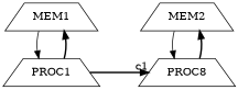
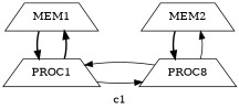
  digraph {
    nodesep=0.7
    node [shape=trapezium]
    edge [style=bold]
    MEM1
    MEM2
    PROC1
    n4 [label=PROC8]
    subgraph sub_1 {
      rank=same
      MEM1
      MEM2
    }
    subgraph sub_2 {
      rank=same
      PROC1
      n4
    }
-   MEM1 -> PROC1 [style=solid]
-   MEM2 -> n4 [style=solid]
+   MEM1 -> PROC1
+   MEM2 -> n4
    PROC1 -> MEM1
-   PROC1 -> n4 [taillabel="\n             c1"]
-   n4 -> MEM2
+   PROC1 -> n4 [style=solid taillabel="\n             c1"]
+   n4 -> MEM2 [style=solid]
+   n4 -> PROC1 [style=solid]
  }
